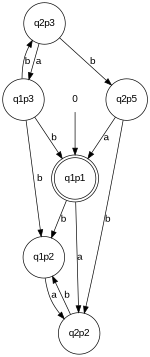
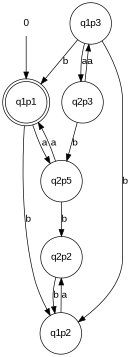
  digraph {
    fontname="Liberation Sans"
    rankdir=TB
    node [fontname="Liberation Sans" shape=circle]
    edge [fontname="Liberation Sans"]
    q1p1 [shape=doublecircle]
    n2 [label=q2p5]
    q1p2
    q2p2
    q1p3
    q2p3
    0 [shape=none]
-   q1p1 -> q2p2 [label=a]
+   q1p1 -> n2 [label=a]
    q1p1 -> q1p2 [label=b]
    n2 -> q1p1 [label=a]
    n2 -> q2p2 [label=b]
    q1p2 -> q2p2 [label=a]
    q2p2 -> q1p2 [label=b]
    q1p3 -> q1p1 [label=b]
    q1p3 -> q1p2 [label=b]
-   q1p3 -> q2p3 [label=b]
+   q1p3 -> q2p3 [label=a]
    q2p3 -> n2 [label=b]
    q2p3 -> q1p3 [label=a]
    0 -> q1p1
  }
